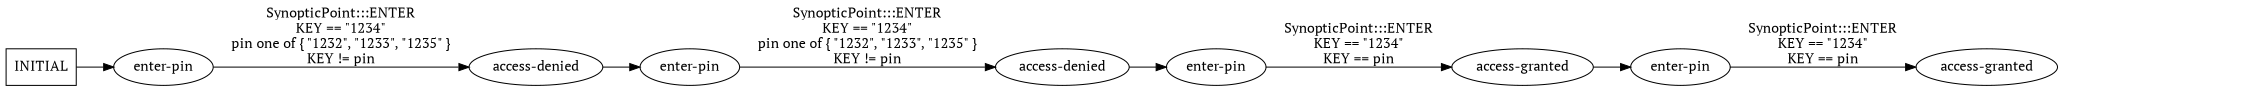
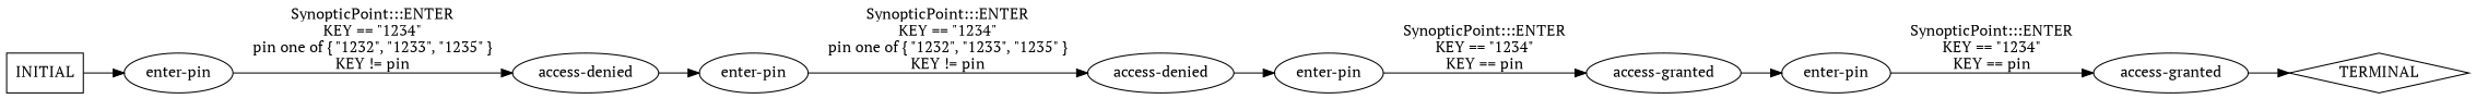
  digraph {
    rankdir=LR
    fontname="PT Serif"
    node [fontname="PT Serif"]
    edge [fontname="PT Serif"]
    n1 [label="access-denied"]
    n2 [label="enter-pin"]
    n3 [label="access-denied"]
    n4 [label="enter-pin"]
    n5 [label="access-granted"]
    n6 [label="enter-pin"]
    n7 [label="access-granted"]
+   n8 [label=TERMINAL shape=diamond]
    n9 [label="enter-pin"]
    n10 [label=INITIAL shape=box]
    n1 -> n2
    n2 -> n3 [label="SynopticPoint:::ENTER\nKEY == \"1234\"\npin one of { \"1232\", \"1233\", \"1235\" }\nKEY != pin\n"]
    n3 -> n4
    n4 -> n5 [label="SynopticPoint:::ENTER\nKEY == \"1234\"\nKEY == pin\n"]
    n5 -> n6
    n6 -> n7 [label="SynopticPoint:::ENTER\nKEY == \"1234\"\nKEY == pin\n"]
+   n7 -> n8
    n9 -> n1 [label="SynopticPoint:::ENTER\nKEY == \"1234\"\npin one of { \"1232\", \"1233\", \"1235\" }\nKEY != pin\n"]
    n10 -> n9
  }
